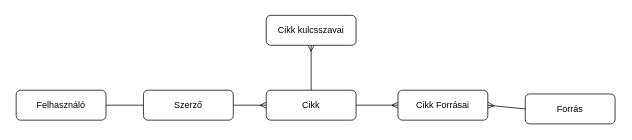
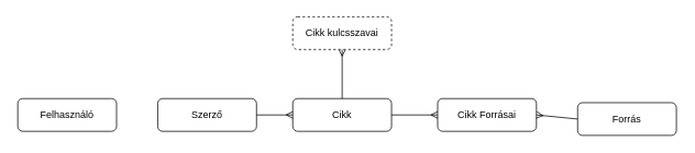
  <mxCell id="0" />
  <mxCell id="1" parent="0" />
  <mxCell id="2" value="Felhasználó" style="rounded=1;whiteSpace=wrap;html=1;" vertex="1" parent="1"><mxGeometry x="20" y="120" width="120" height="40" as="geometry" /></mxCell>
  <mxCell id="3" value="Cikk&lt;span style=&quot;color: rgba(0 , 0 , 0 , 0) ; font-family: monospace ; font-size: 0px&quot;&gt;%3CmxGraphModel%3E%3Croot%3E%3CmxCell%20id%3D%220%22%2F%3E%3CmxCell%20id%3D%221%22%20parent%3D%220%22%2F%3E%3CmxCell%20id%3D%222%22%20value%3D%22Kulcssz%C3%B3%22%20style%3D%22rounded%3D1%3BwhiteSpace%3Dwrap%3Bhtml%3D1%3B%22%20vertex%3D%221%22%20parent%3D%221%22%3E%3CmxGeometry%20x%3D%22354%22%20y%3D%22140%22%20width%3D%22120%22%20height%3D%2240%22%20as%3D%22geometry%22%2F%3E%3C%2FmxCell%3E%3C%2Froot%3E%3C%2FmxGraphModel%3E&lt;/span&gt;" style="rounded=1;whiteSpace=wrap;html=1;" vertex="1" parent="1"><mxGeometry x="354" y="120" width="120" height="40" as="geometry" /></mxCell>
  <mxCell id="4" value="Cikk Forrásai" style="rounded=1;whiteSpace=wrap;html=1;" vertex="1" parent="1"><mxGeometry x="530" y="120" width="120" height="40" as="geometry" /></mxCell>
  <mxCell id="5" value="" style="endArrow=ERmany;html=1;rounded=0;exitX=0.5;exitY=0;exitDx=0;exitDy=0;entryX=0.5;entryY=1;entryDx=0;entryDy=0;endFill=0;startArrow=none;startFill=0;" edge="1" parent="1" source="3" target="7"><mxGeometry width="50" height="50" relative="1" as="geometry"><mxPoint x="390" y="120" as="sourcePoint" /><mxPoint x="440" y="70" as="targetPoint" /></mxGeometry></mxCell>
  <mxCell id="6" value="" style="endArrow=ERmany;html=1;rounded=0;exitX=1;exitY=0.5;exitDx=0;exitDy=0;entryX=0;entryY=0.5;entryDx=0;entryDy=0;endFill=0;" edge="1" parent="1" source="3" target="4"><mxGeometry width="50" height="50" relative="1" as="geometry"><mxPoint x="424" y="130" as="sourcePoint" /><mxPoint x="424" y="80" as="targetPoint" /></mxGeometry></mxCell>
- <mxCell id="7" value="Cikk kulcsszavai" style="rounded=1;whiteSpace=wrap;html=1;" vertex="1" parent="1"><mxGeometry x="354" y="20" width="120" height="40" as="geometry" /></mxCell>
+ <mxCell id="7" value="Cikk kulcsszavai" style="rounded=1;whiteSpace=wrap;html=1;dashed=1;" vertex="1" parent="1"><mxGeometry x="354" y="20" width="120" height="40" as="geometry" /></mxCell>
  <mxCell id="8" value="Szerző" style="rounded=1;whiteSpace=wrap;html=1;" vertex="1" parent="1"><mxGeometry x="190" y="120" width="120" height="40" as="geometry" /></mxCell>
- <mxCell id="9" value="" style="endArrow=none;html=1;rounded=0;exitX=1;exitY=0.5;exitDx=0;exitDy=0;entryX=0;entryY=0.5;entryDx=0;entryDy=0;" edge="1" parent="1" source="2" target="8"><mxGeometry width="50" height="50" relative="1" as="geometry"><mxPoint x="390" y="90" as="sourcePoint" /><mxPoint x="440" y="40" as="targetPoint" /></mxGeometry></mxCell>
  <mxCell id="10" value="" style="endArrow=ERmany;html=1;rounded=0;exitX=1;exitY=0.5;exitDx=0;exitDy=0;entryX=0;entryY=0.5;entryDx=0;entryDy=0;startArrow=none;startFill=0;endFill=0;" edge="1" parent="1" source="8" target="3"><mxGeometry width="50" height="50" relative="1" as="geometry"><mxPoint x="150" y="150" as="sourcePoint" /><mxPoint x="200" y="150" as="targetPoint" /></mxGeometry></mxCell>
  <mxCell id="11" value="Forrás" style="rounded=1;whiteSpace=wrap;html=1;" vertex="1" parent="1"><mxGeometry x="700" y="125" width="120" height="40" as="geometry" /></mxCell>
  <mxCell id="12" value="" style="endArrow=none;html=1;rounded=0;exitX=1;exitY=0.5;exitDx=0;exitDy=0;entryX=0;entryY=0.5;entryDx=0;entryDy=0;endFill=0;startArrow=ERmany;startFill=0;" edge="1" parent="1" source="4" target="11"><mxGeometry width="50" height="50" relative="1" as="geometry"><mxPoint x="484" y="150" as="sourcePoint" /><mxPoint x="540" y="150" as="targetPoint" /></mxGeometry></mxCell>
